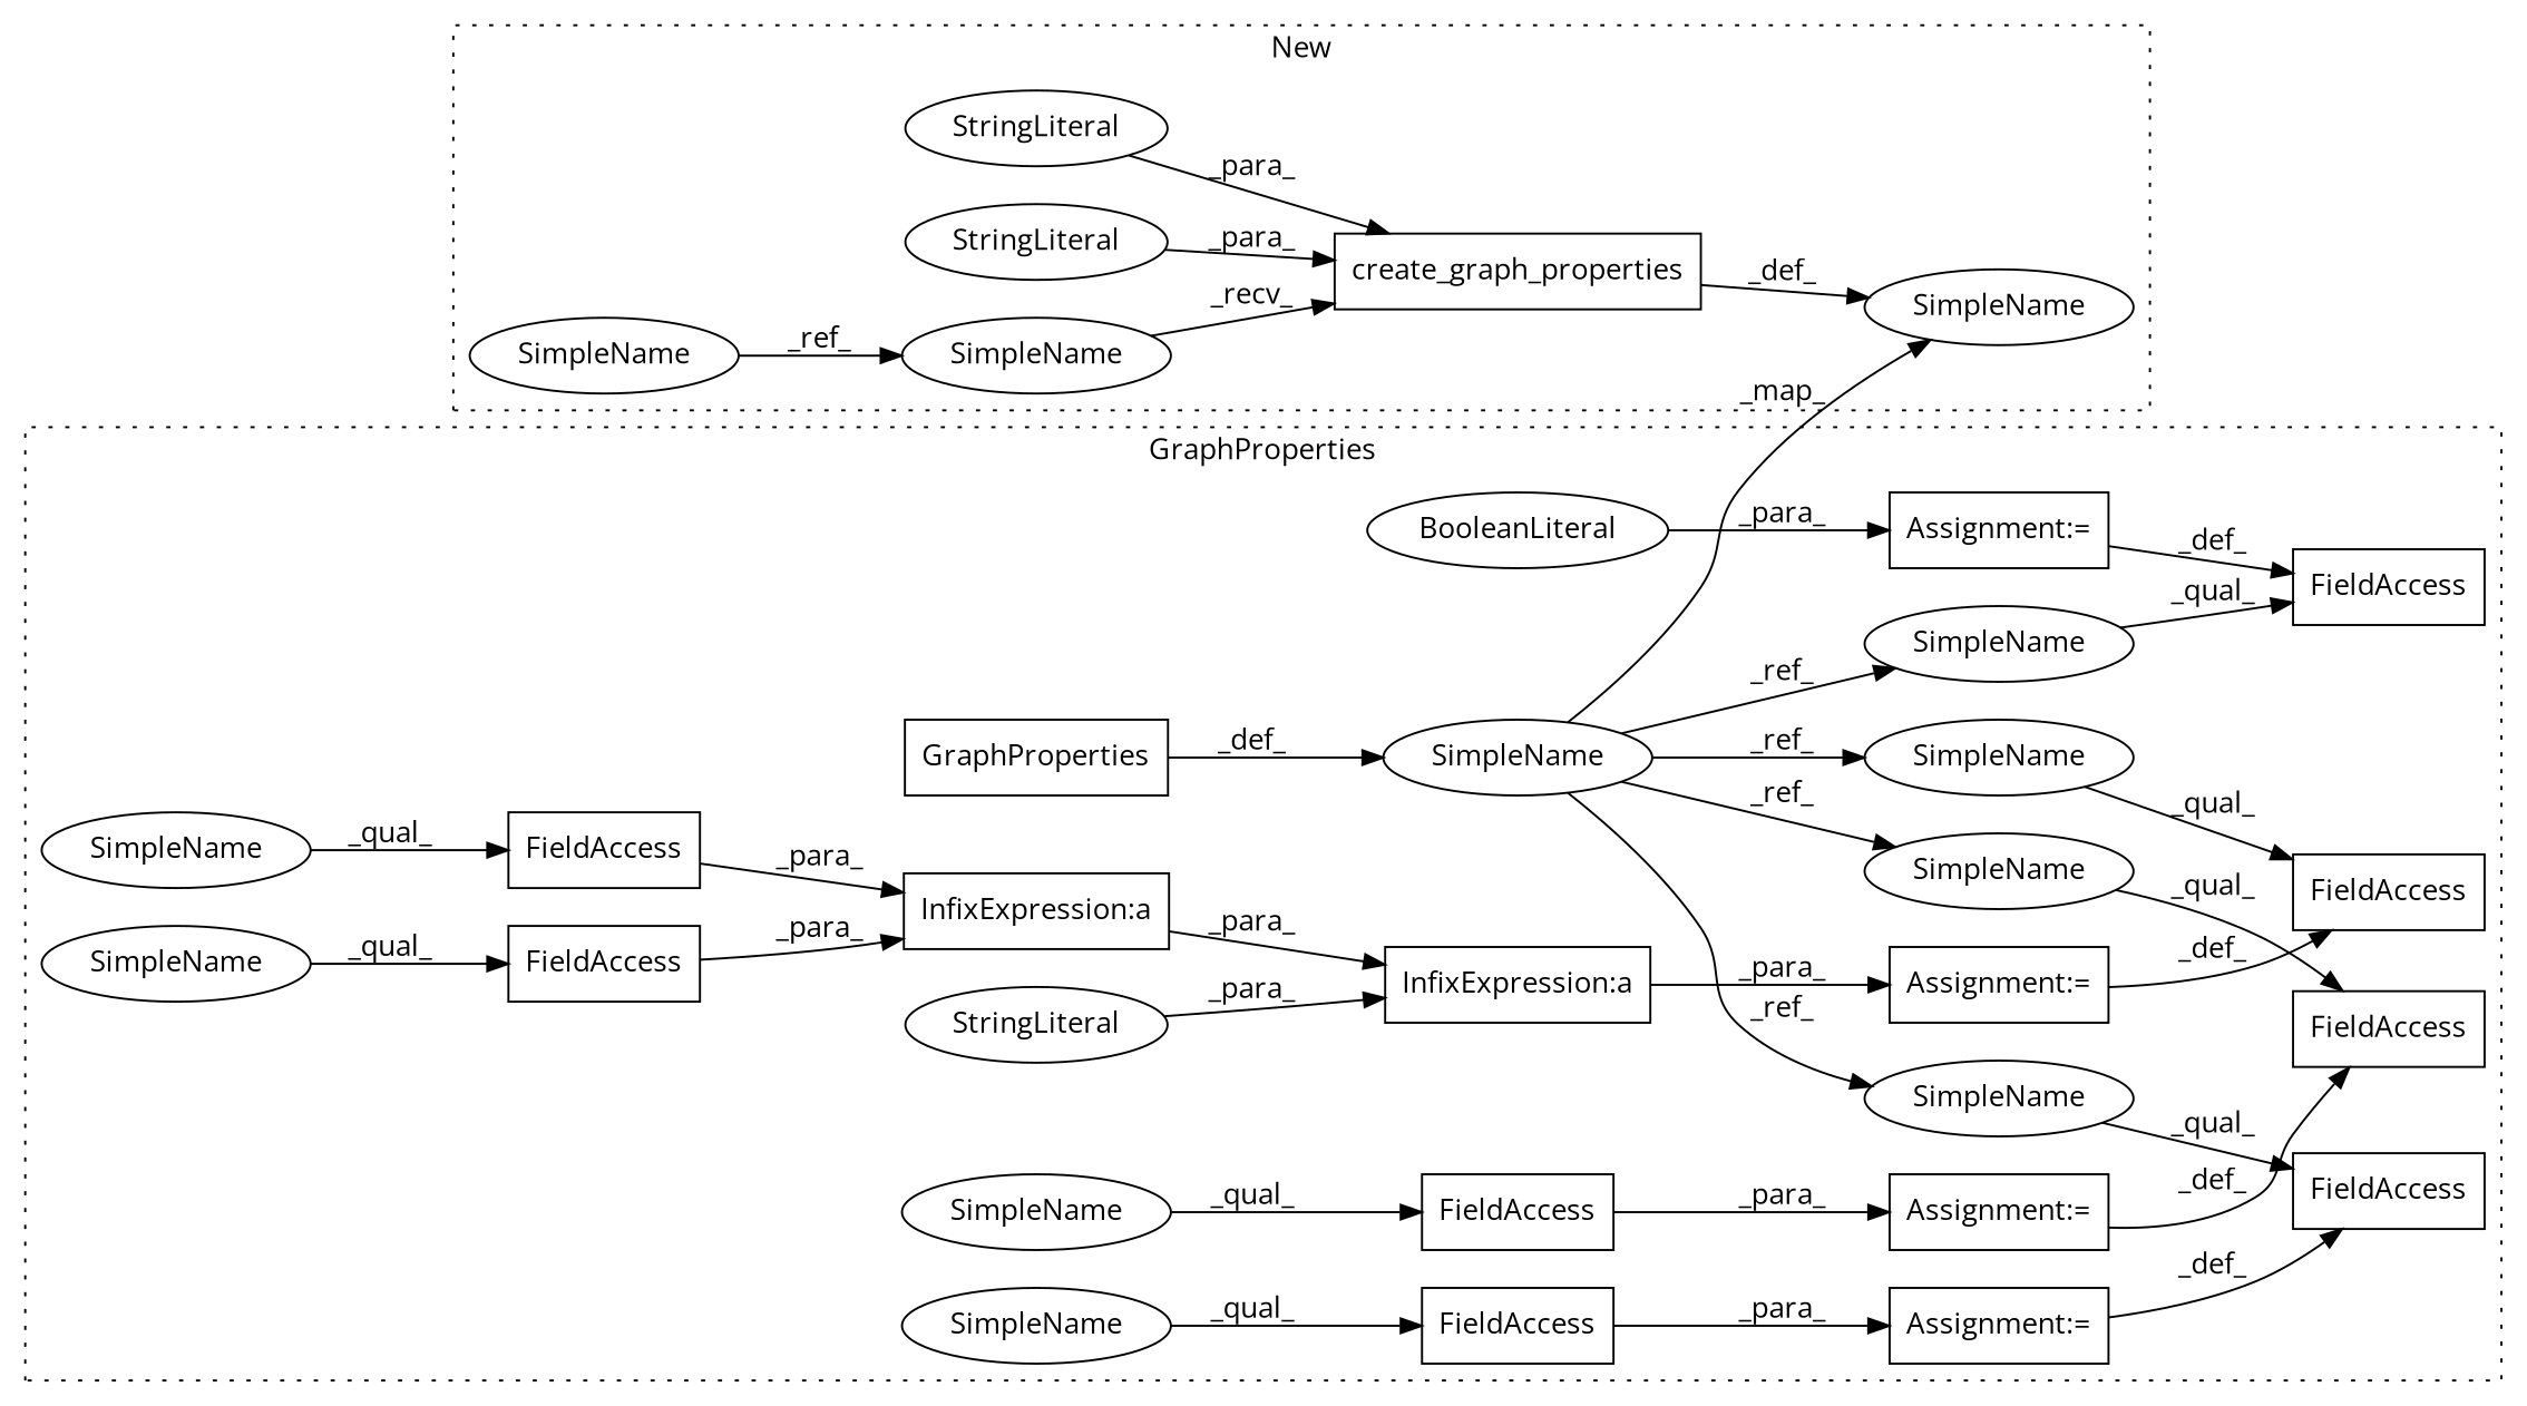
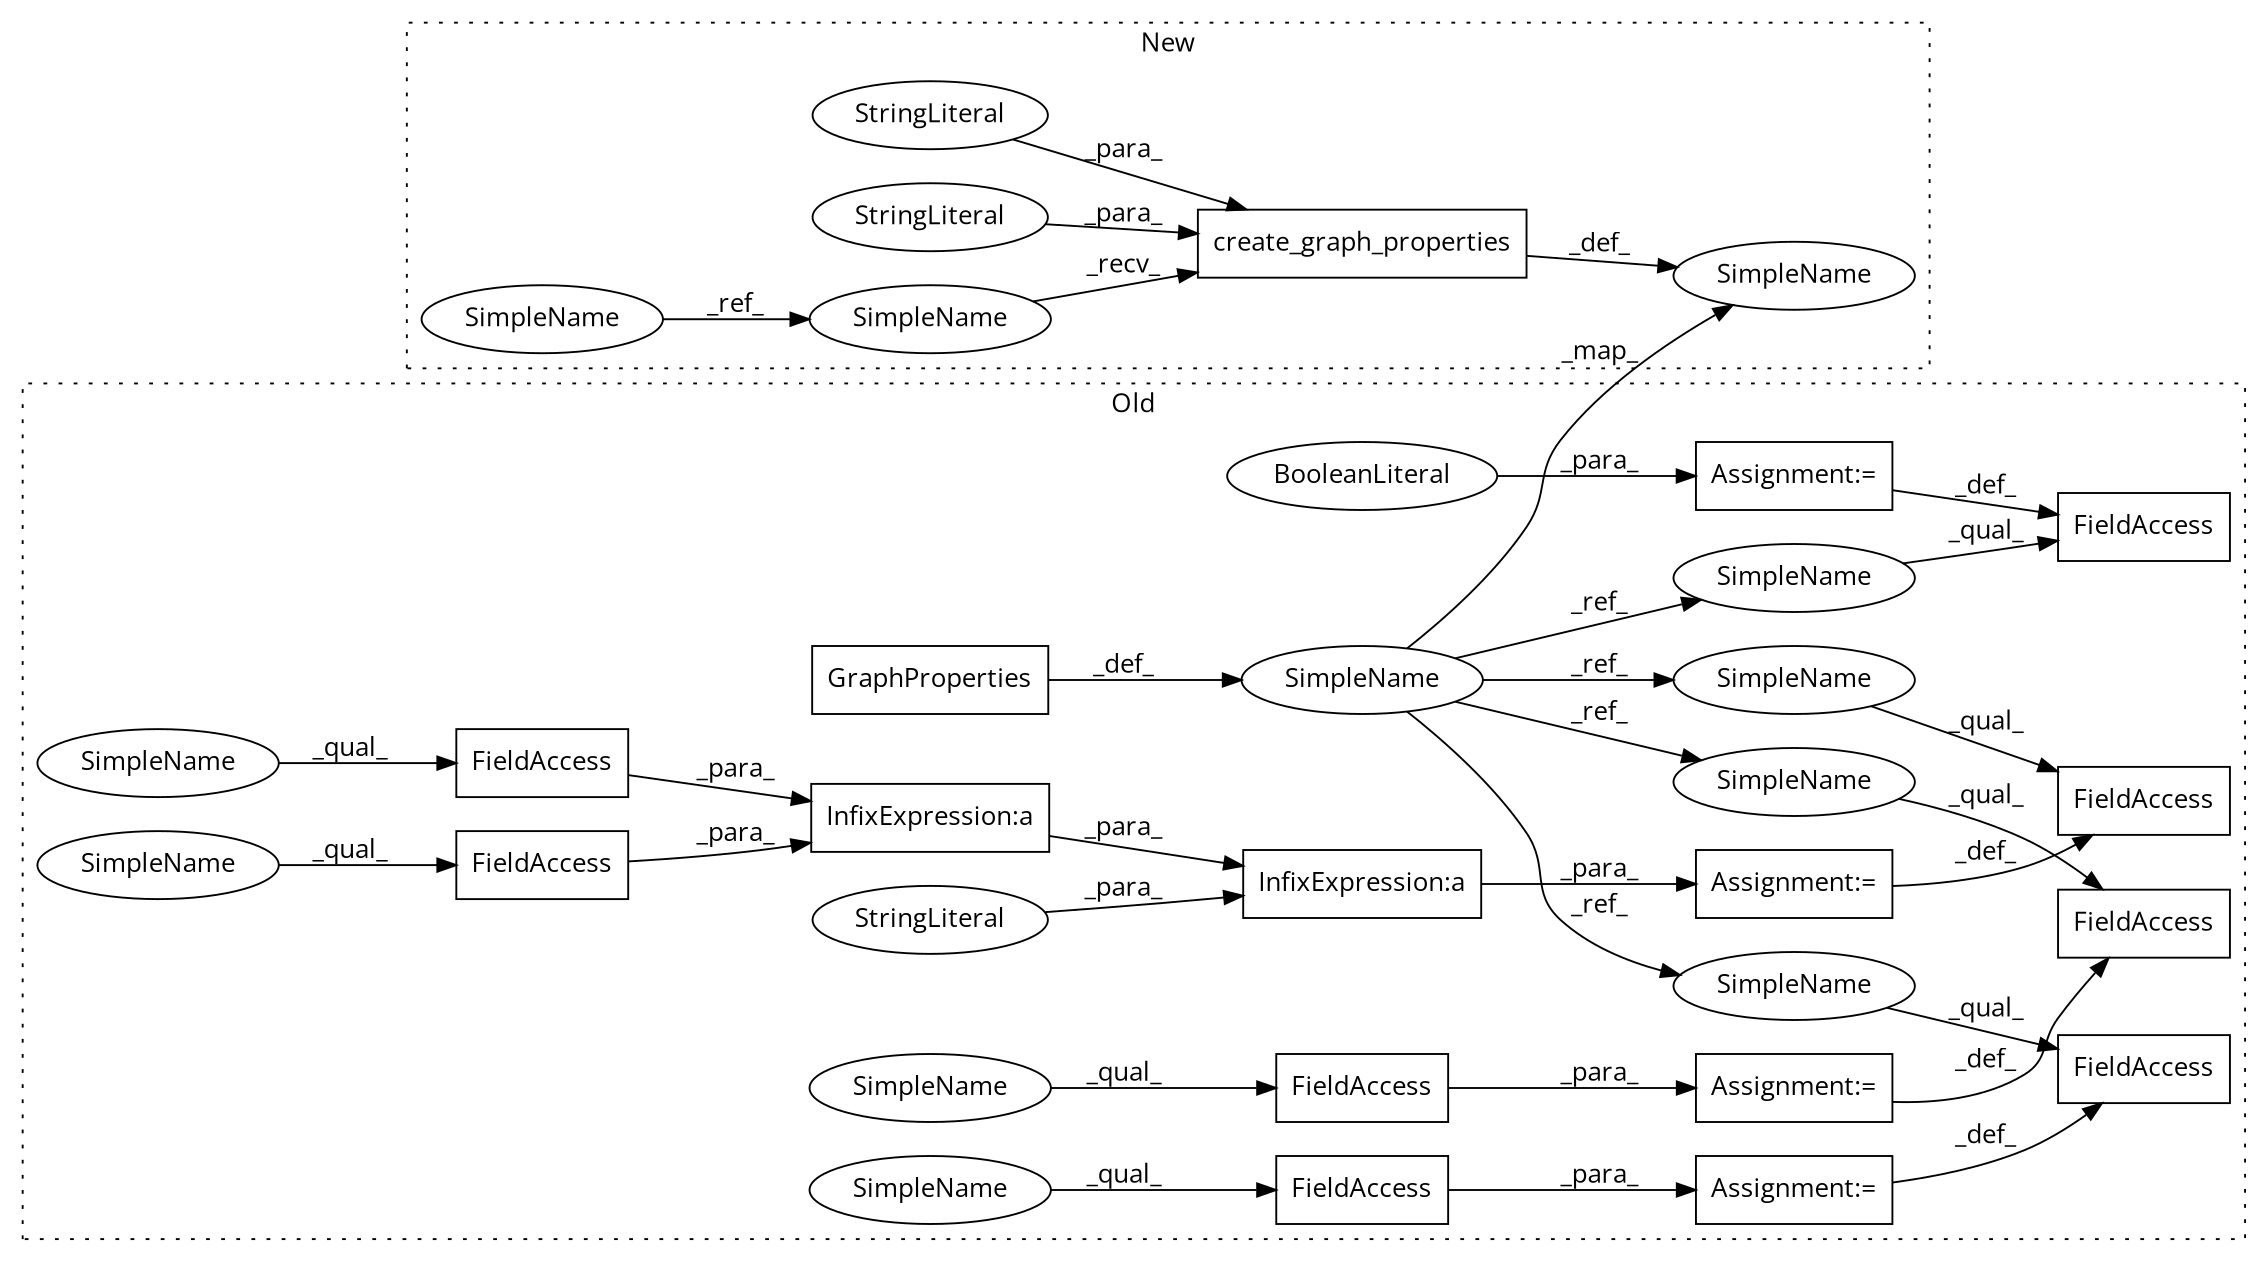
  digraph {
    rankdir=LR
    fontname="Open Sans"
    node [a=42 l=2 s=10211 shape=box fontname="Open Sans"]
    edge [fontname="Open Sans"]
    n1 [a=32 l=17 label=GraphProperties s=10126]
    n2 [a=22 l=15 label=FieldAccess]
    n3 [label=SimpleName s=10123 shape=ellipse]
    n4 [a=22 l=14 label=FieldAccess s=10250]
    n5 [a=7 l=1 label="Assignment:=" s=10226]
    n6 [a=22 l=17 label=FieldAccess s=10227]
    n7 [a=22 l=19 label=FieldAccess s=10158]
    n8 [a=7 l=1 label="Assignment:=" s=10264]
    n9 [a=27 l=3 label="InfixExpression:a" s=10281]
    n10 [a=22 l=14 label=FieldAccess s=10267]
    n11 [a=27 l=3 label="InfixExpression:a" s=10304]
    n12 [a=22 l=17 label=FieldAccess s=10183]
    n13 [a=22 l=8 label=FieldAccess s=10149]
    n14 [a=22 l=19 label=FieldAccess s=10284]
    n15 [a=45 l=21 label=StringLiteral s=10307 shape=ellipse]
    n16 [a=7 l=1 label="Assignment:=" s=10200]
    n17 [a=9 l=4 label=BooleanLiteral s=10201 shape=ellipse]
    n18 [a=7 l=1 label="Assignment:=" s=10157]
    n19 [label=SimpleName shape=ellipse]
    n20 [label=SimpleName s=10250 shape=ellipse]
    n21 [label=SimpleName s=10183 shape=ellipse]
    n22 [label=SimpleName s=10149 shape=ellipse]
    n23 [l=4 label=SimpleName s=10267 shape=ellipse]
    n24 [l=4 label=SimpleName s=10158 shape=ellipse]
    n25 [l=4 label=SimpleName s=10284 shape=ellipse]
    n26 [l=4 label=SimpleName s=10227 shape=ellipse]
    n27 [a=32 l="24,1" label=create_graph_properties s="9854,9895"]
    n28 [label=SimpleName s=9846 shape=ellipse]
    n29 [a=45 label=StringLiteral s=9878 shape=ellipse]
    n30 [l=4 label=SimpleName s=9683 shape=ellipse]
    n31 [a=45 l=14 label=StringLiteral s=9881 shape=ellipse]
    n32 [l=4 label=SimpleName s=9849 shape=ellipse]
    subgraph cluster_1 {
-     label=GraphProperties
+     label=Old
      style=dotted
      n1
      n2
      n3
      n4
      n5
      n6
      n7
      n8
      n9
      n10
      n11
      n12
      n13
      n14
      n15
      n16
      n17
      n18
      n19
      n20
      n21
      n22
      n23
      n24
      n25
      n26
    }
    subgraph cluster_2 {
      label=New
      style=dotted
      n27
      n28
      n29
      n30
      n31
      n32
    }
    n1 -> n3 [label=_def_]
    n3 -> n19 [label=_ref_]
    n3 -> n20 [label=_ref_]
    n3 -> n21 [label=_ref_]
    n3 -> n22 [label=_ref_]
    n3 -> n28 [label=_map_]
    n5 -> n2 [label=_def_]
    n6 -> n5 [label=_para_]
    n7 -> n18 [label=_para_]
    n8 -> n4 [label=_def_]
    n9 -> n11 [label=_para_]
    n10 -> n9 [label=_para_]
    n11 -> n8 [label=_para_]
    n14 -> n9 [label=_para_]
    n15 -> n11 [label=_para_]
    n16 -> n12 [label=_def_]
    n17 -> n16 [label=_para_]
    n18 -> n13 [label=_def_]
    n19 -> n2 [label=_qual_]
    n20 -> n4 [label=_qual_]
    n21 -> n12 [label=_qual_]
    n22 -> n13 [label=_qual_]
    n23 -> n10 [label=_qual_]
    n24 -> n7 [label=_qual_]
    n25 -> n14 [label=_qual_]
    n26 -> n6 [label=_qual_]
    n27 -> n28 [label=_def_]
    n29 -> n27 [label=_para_]
    n30 -> n32 [label=_ref_]
    n31 -> n27 [label=_para_]
    n32 -> n27 [label=_recv_]
  }
